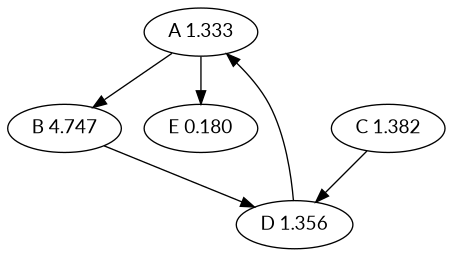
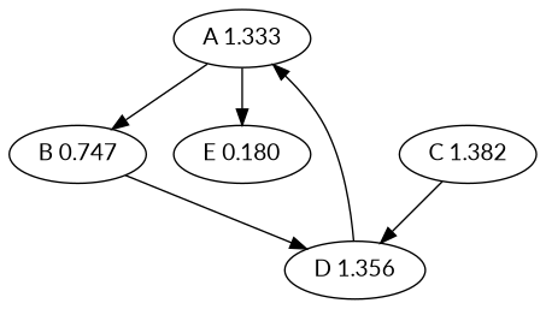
  digraph {
    fontname=Lato
    rankdir=TB
    node [fontname=Lato]
    edge [fontname=Lato]
    n1 [label="A 1.333"]
-   n2 [label="B 4.747"]
+   n2 [label="B 0.747"]
    n3 [label="E 0.180"]
    n4 [label="D 1.356"]
    n5 [label="C 1.382"]
    n1 -> n2
    n1 -> n3
    n2 -> n4
    n4 -> n1
    n5 -> n4
  }
